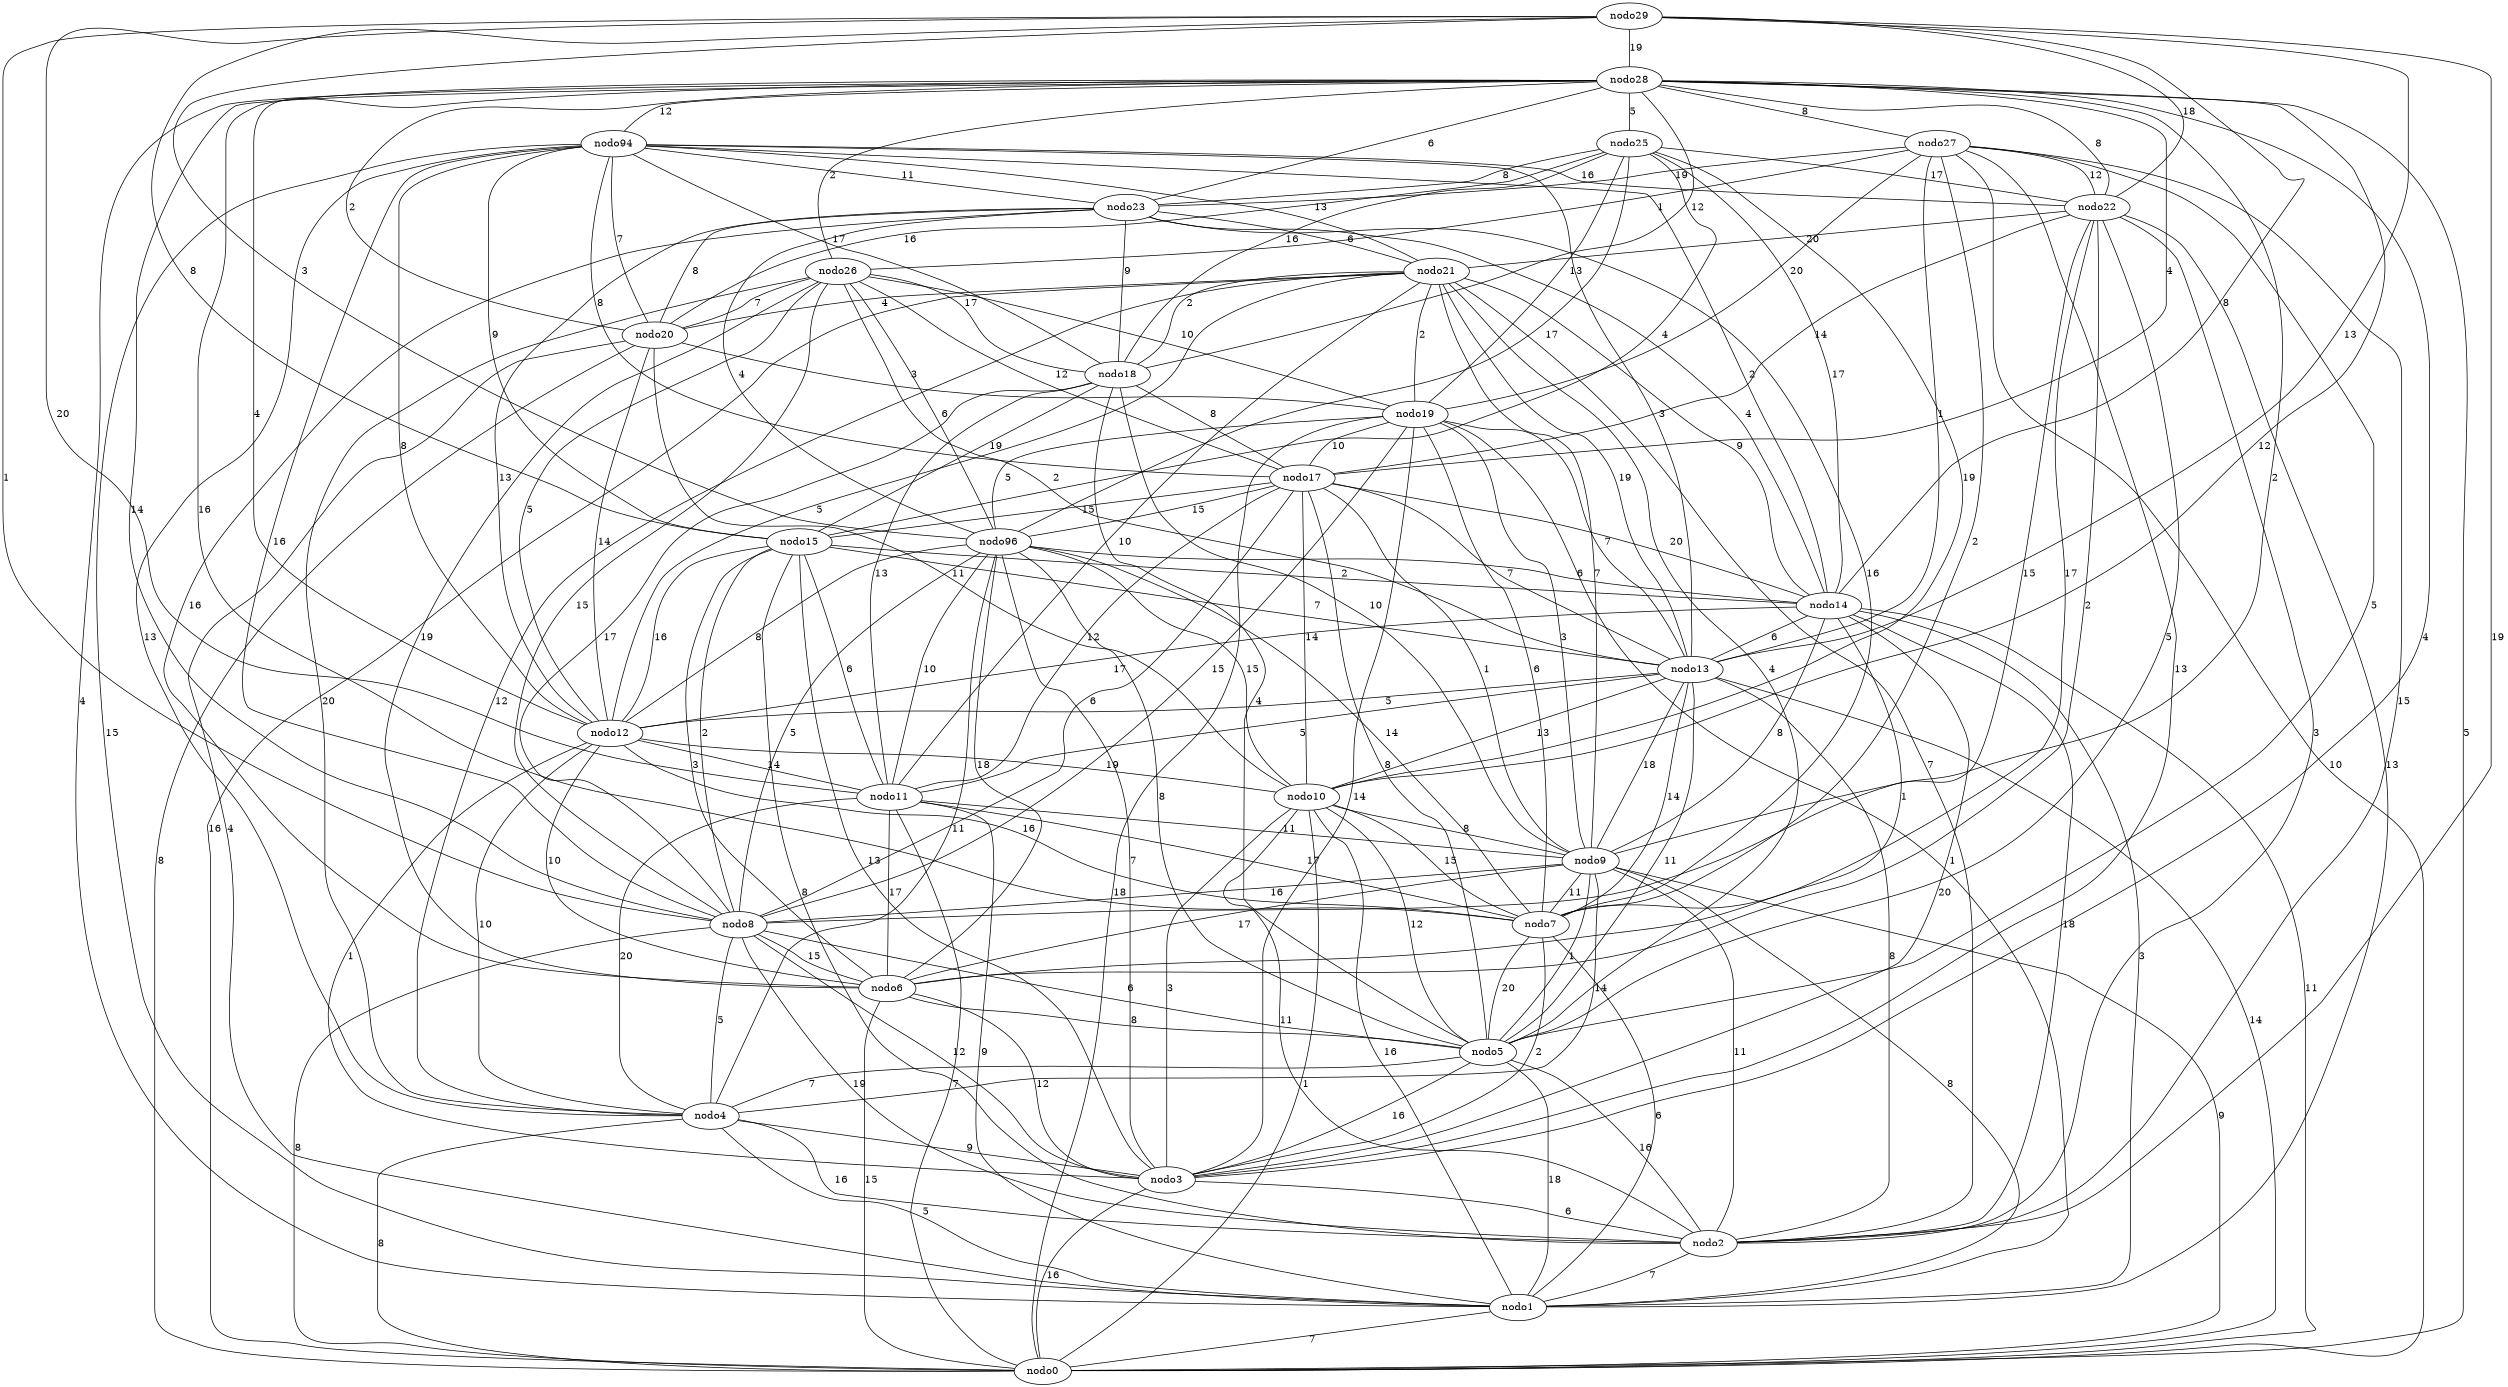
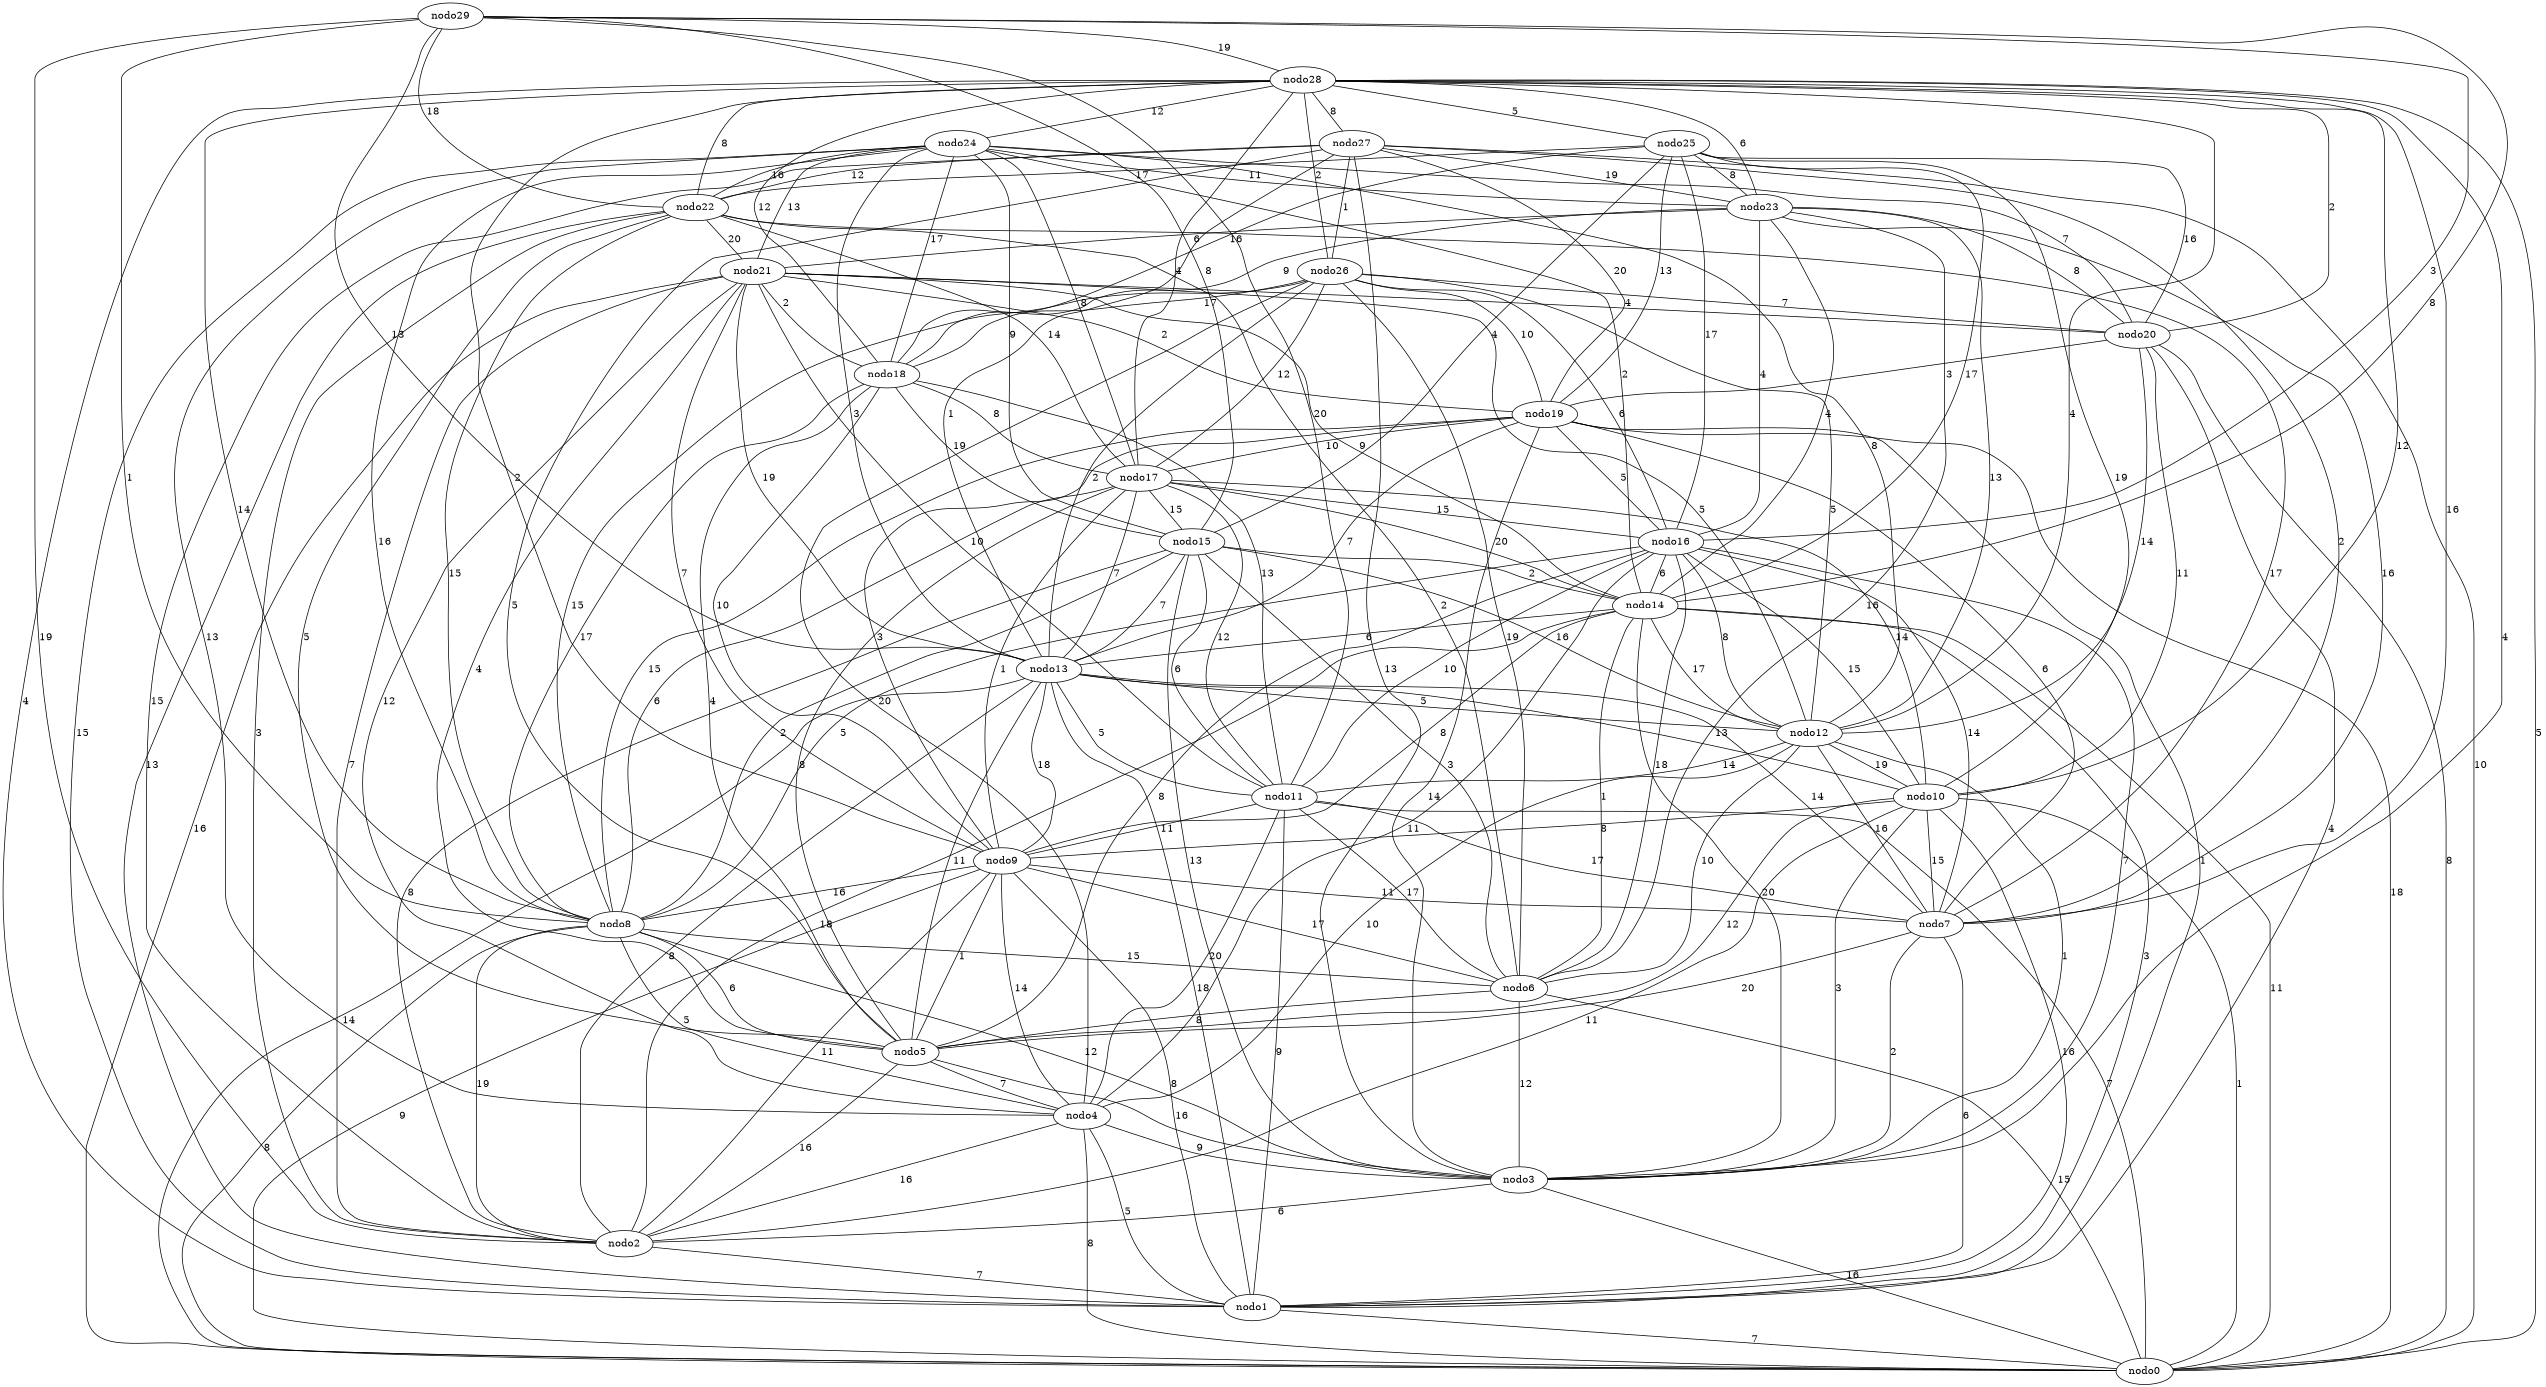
  graph {
    n1 [label=nodo0]
    n2 [label=nodo1]
    n3 [label=nodo2]
    n4 [label=nodo3]
    n5 [label=nodo4]
    n6 [label=nodo5]
    n7 [label=nodo6]
    n8 [label=nodo7]
    n9 [label=nodo8]
    n10 [label=nodo9]
    n11 [label=nodo10]
    n12 [label=nodo11]
    n13 [label=nodo12]
    n14 [label=nodo13]
    n15 [label=nodo14]
    n16 [label=nodo15]
-   n17 [label=nodo96]
+   n17 [label=nodo16]
    n18 [label=nodo17]
    n19 [label=nodo18]
    n20 [label=nodo19]
    n21 [label=nodo20]
    n22 [label=nodo21]
    n23 [label=nodo22]
    n24 [label=nodo23]
-   n25 [label=nodo94]
+   n25 [label=nodo24]
    n26 [label=nodo25]
    n27 [label=nodo26]
    n28 [label=nodo27]
    n29 [label=nodo28]
    n30 [label=nodo29]
    n2 -- n1 [label=7]
    n3 -- n2 [label=7]
    n4 -- n1 [label=16]
    n4 -- n3 [label=6]
    n5 -- n1 [label=8]
    n5 -- n2 [label=5]
    n5 -- n3 [label=16]
    n5 -- n4 [label=9]
-   n6 -- n2 [label=18]
+   n14 -- n2 [label=18]
    n6 -- n3 [label=16]
    n6 -- n4 [label=16]
    n6 -- n5 [label=7]
    n7 -- n1 [label=15]
    n7 -- n4 [label=12]
    n7 -- n6 [label=8]
    n8 -- n2 [label=6]
    n8 -- n4 [label=2]
    n8 -- n6 [label=20]
    n9 -- n1 [label=8]
    n9 -- n3 [label=19]
    n9 -- n4 [label=12]
    n9 -- n5 [label=5]
    n9 -- n6 [label=6]
    n9 -- n7 [label=15]
    n10 -- n1 [label=9]
    n10 -- n2 [label=8]
    n10 -- n3 [label=11]
    n10 -- n5 [label=14]
    n10 -- n6 [label=1]
    n10 -- n7 [label=17]
    n10 -- n8 [label=11]
    n10 -- n9 [label=16]
    n11 -- n1 [label=1]
    n11 -- n2 [label=16]
    n11 -- n3 [label=11]
    n11 -- n4 [label=3]
    n11 -- n6 [label=12]
    n11 -- n8 [label=15]
    n11 -- n10 [label=8]
    n12 -- n1 [label=7]
    n12 -- n2 [label=9]
    n12 -- n5 [label=20]
    n12 -- n7 [label=17]
    n12 -- n8 [label=17]
    n12 -- n10 [label=11]
    n13 -- n4 [label=1]
    n13 -- n5 [label=10]
    n13 -- n7 [label=10]
    n13 -- n8 [label=16]
    n13 -- n11 [label=19]
    n13 -- n12 [label=14]
    n14 -- n1 [label=14]
    n14 -- n3 [label=8]
    n14 -- n6 [label=11]
    n14 -- n8 [label=14]
    n14 -- n10 [label=18]
    n14 -- n11 [label=13]
    n14 -- n12 [label=5]
    n14 -- n13 [label=5]
    n15 -- n1 [label=11]
    n15 -- n2 [label=3]
    n15 -- n3 [label=18]
    n15 -- n4 [label=20]
    n15 -- n7 [label=1]
    n15 -- n10 [label=8]
    n15 -- n13 [label=17]
    n15 -- n14 [label=6]
    n16 -- n3 [label=8]
    n16 -- n4 [label=13]
    n16 -- n7 [label=3]
    n16 -- n9 [label=2]
    n16 -- n12 [label=6]
    n16 -- n13 [label=16]
    n16 -- n14 [label=7]
    n16 -- n15 [label=2]
    n17 -- n4 [label=7]
    n17 -- n5 [label=11]
    n17 -- n6 [label=8]
    n17 -- n7 [label=18]
    n17 -- n8 [label=14]
    n17 -- n9 [label=5]
    n17 -- n11 [label=15]
    n17 -- n12 [label=10]
    n17 -- n13 [label=8]
    n17 -- n15 [label=6]
    n18 -- n6 [label=8]
    n18 -- n9 [label=6]
    n18 -- n10 [label=1]
    n18 -- n11 [label=14]
    n18 -- n12 [label=12]
    n18 -- n14 [label=7]
    n18 -- n15 [label=20]
    n18 -- n16 [label=15]
    n18 -- n17 [label=15]
    n19 -- n6 [label=4]
    n19 -- n9 [label=17]
    n19 -- n10 [label=10]
    n19 -- n12 [label=13]
    n19 -- n16 [label=19]
    n19 -- n18 [label=8]
    n20 -- n1 [label=18]
    n20 -- n2 [label=1]
    n20 -- n4 [label=14]
    n20 -- n8 [label=6]
    n20 -- n9 [label=15]
    n20 -- n10 [label=3]
    n20 -- n14 [label=7]
    n20 -- n17 [label=5]
    n20 -- n18 [label=10]
    n21 -- n1 [label=8]
    n21 -- n2 [label=4]
    n21 -- n11 [label=11]
    n21 -- n13 [label=14]
    n21 -- n20 [label=3]
    n22 -- n1 [label=16]
    n22 -- n3 [label=7]
    n22 -- n5 [label=12]
    n22 -- n6 [label=4]
    n22 -- n10 [label=7]
    n22 -- n12 [label=10]
    n22 -- n13 [label=5]
    n22 -- n14 [label=19]
    n22 -- n15 [label=9]
    n22 -- n19 [label=2]
    n22 -- n20 [label=2]
    n22 -- n21 [label=4]
    n23 -- n2 [label=13]
    n23 -- n3 [label=3]
    n23 -- n6 [label=5]
    n23 -- n7 [label=2]
    n23 -- n8 [label=17]
    n23 -- n9 [label=15]
    n23 -- n18 [label=14]
    n23 -- n22 [label=20]
    n24 -- n7 [label=16]
    n24 -- n8 [label=16]
    n24 -- n13 [label=13]
    n24 -- n15 [label=4]
    n24 -- n17 [label=4]
    n24 -- n19 [label=9]
    n24 -- n21 [label=8]
    n24 -- n22 [label=6]
    n25 -- n2 [label=15]
    n25 -- n5 [label=13]
    n25 -- n9 [label=16]
    n25 -- n13 [label=8]
    n25 -- n14 [label=3]
    n25 -- n15 [label=2]
    n25 -- n16 [label=9]
    n25 -- n18 [label=8]
    n25 -- n19 [label=17]
    n25 -- n21 [label=7]
    n25 -- n22 [label=13]
    n25 -- n23 [label=16]
    n25 -- n24 [label=11]
    n26 -- n11 [label=19]
    n26 -- n15 [label=17]
    n26 -- n16 [label=4]
    n26 -- n17 [label=17]
    n26 -- n19 [label=16]
    n26 -- n20 [label=13]
    n26 -- n21 [label=16]
    n26 -- n23 [label=17]
    n26 -- n24 [label=8]
    n27 -- n5 [label=20]
    n27 -- n7 [label=19]
    n27 -- n9 [label=15]
    n27 -- n13 [label=5]
    n27 -- n14 [label=2]
    n27 -- n17 [label=6]
    n27 -- n18 [label=12]
    n27 -- n19 [label=17]
    n27 -- n20 [label=10]
    n27 -- n21 [label=7]
    n28 -- n1 [label=10]
    n28 -- n3 [label=15]
    n28 -- n4 [label=13]
    n28 -- n6 [label=5]
    n28 -- n8 [label=2]
    n28 -- n14 [label=1]
    n28 -- n20 [label=20]
    n28 -- n23 [label=12]
    n28 -- n24 [label=19]
    n28 -- n27 [label=1]
    n29 -- n1 [label=5]
    n29 -- n2 [label=4]
    n29 -- n4 [label=4]
    n29 -- n8 [label=16]
    n29 -- n9 [label=14]
    n29 -- n10 [label=2]
    n29 -- n11 [label=12]
    n29 -- n13 [label=4]
    n29 -- n18 [label=4]
    n29 -- n19 [label=12]
    n29 -- n21 [label=2]
    n29 -- n23 [label=8]
    n29 -- n24 [label=6]
    n29 -- n25 [label=12]
    n29 -- n26 [label=5]
    n29 -- n27 [label=2]
    n29 -- n28 [label=8]
    n30 -- n3 [label=19]
    n30 -- n9 [label=1]
    n30 -- n12 [label=20]
    n30 -- n14 [label=13]
    n30 -- n15 [label=8]
    n30 -- n16 [label=8]
    n30 -- n17 [label=3]
    n30 -- n23 [label=18]
    n30 -- n29 [label=19]
  }
